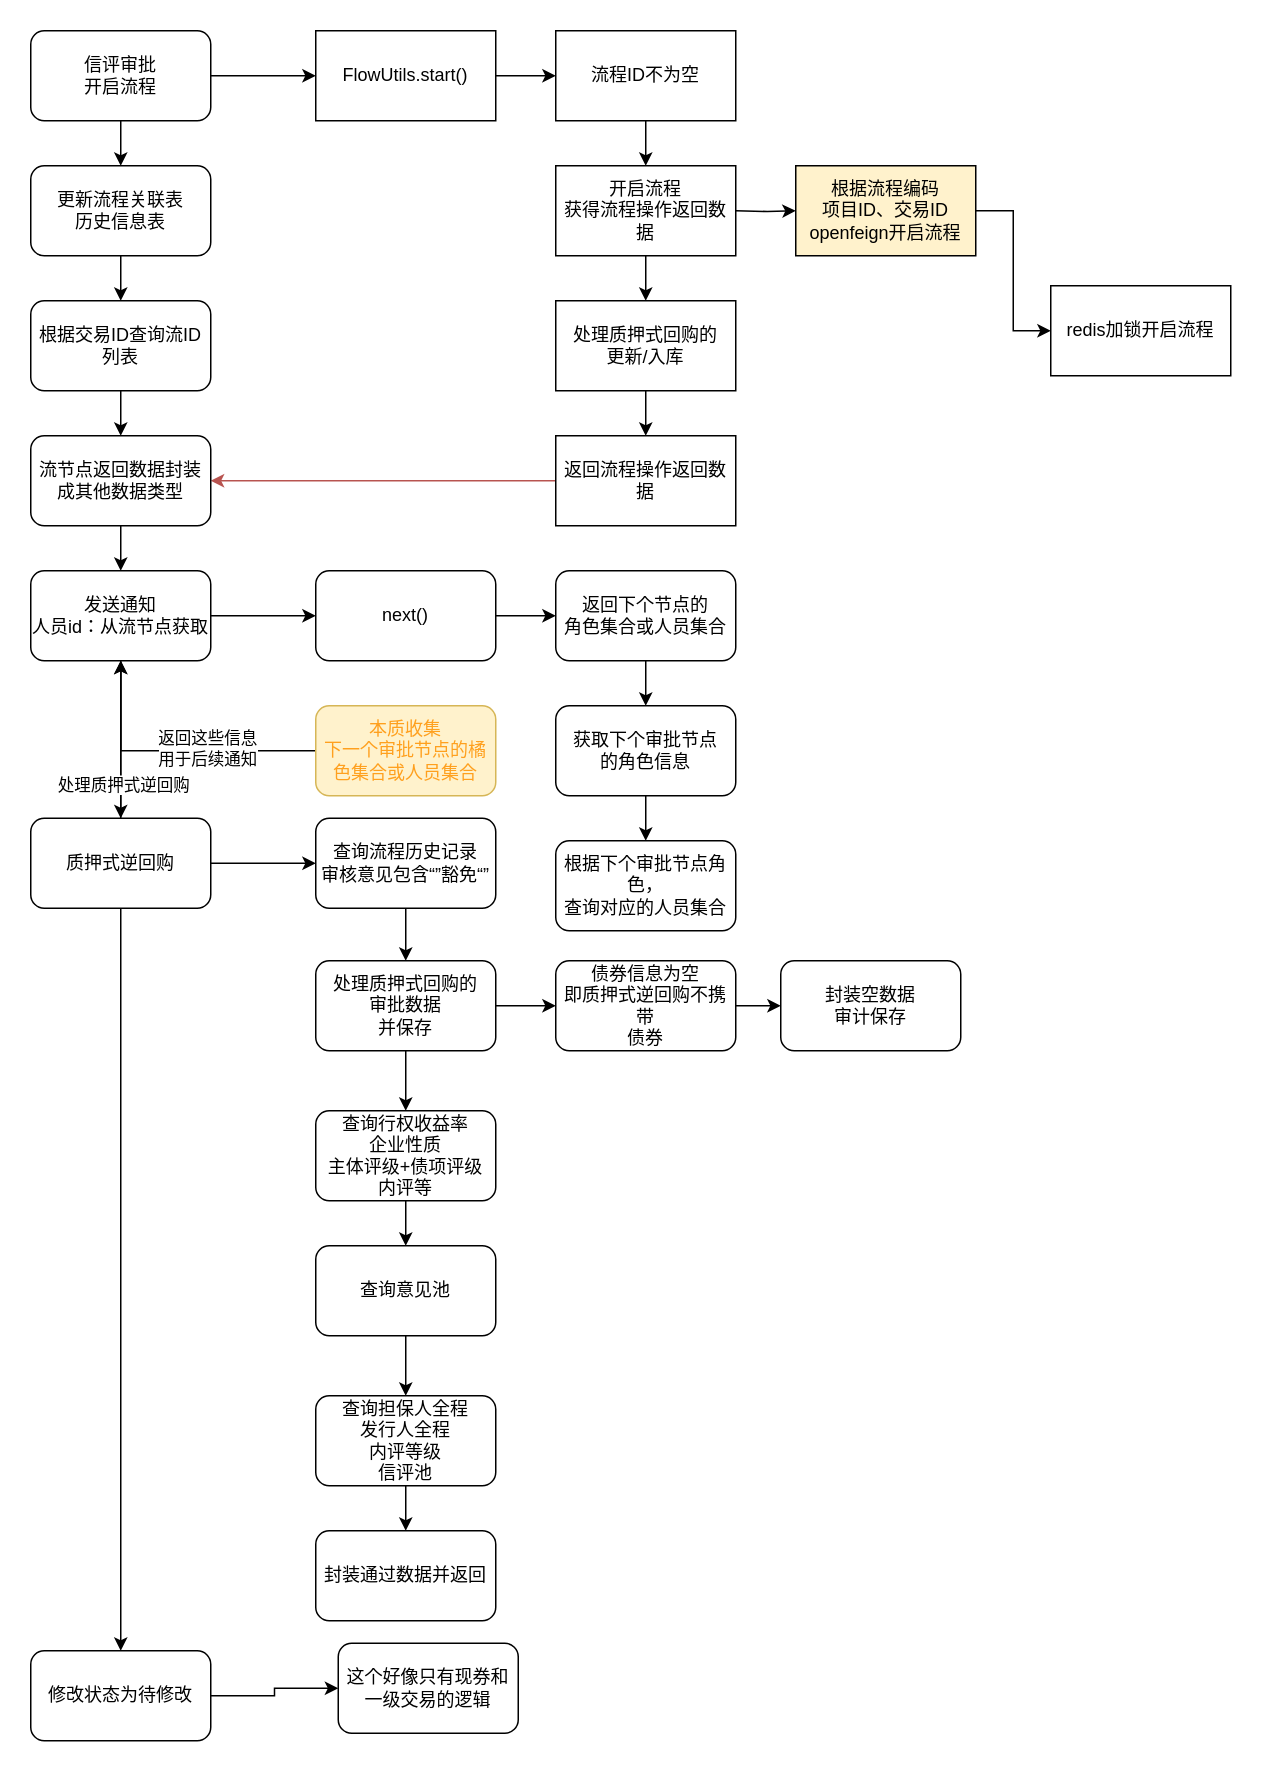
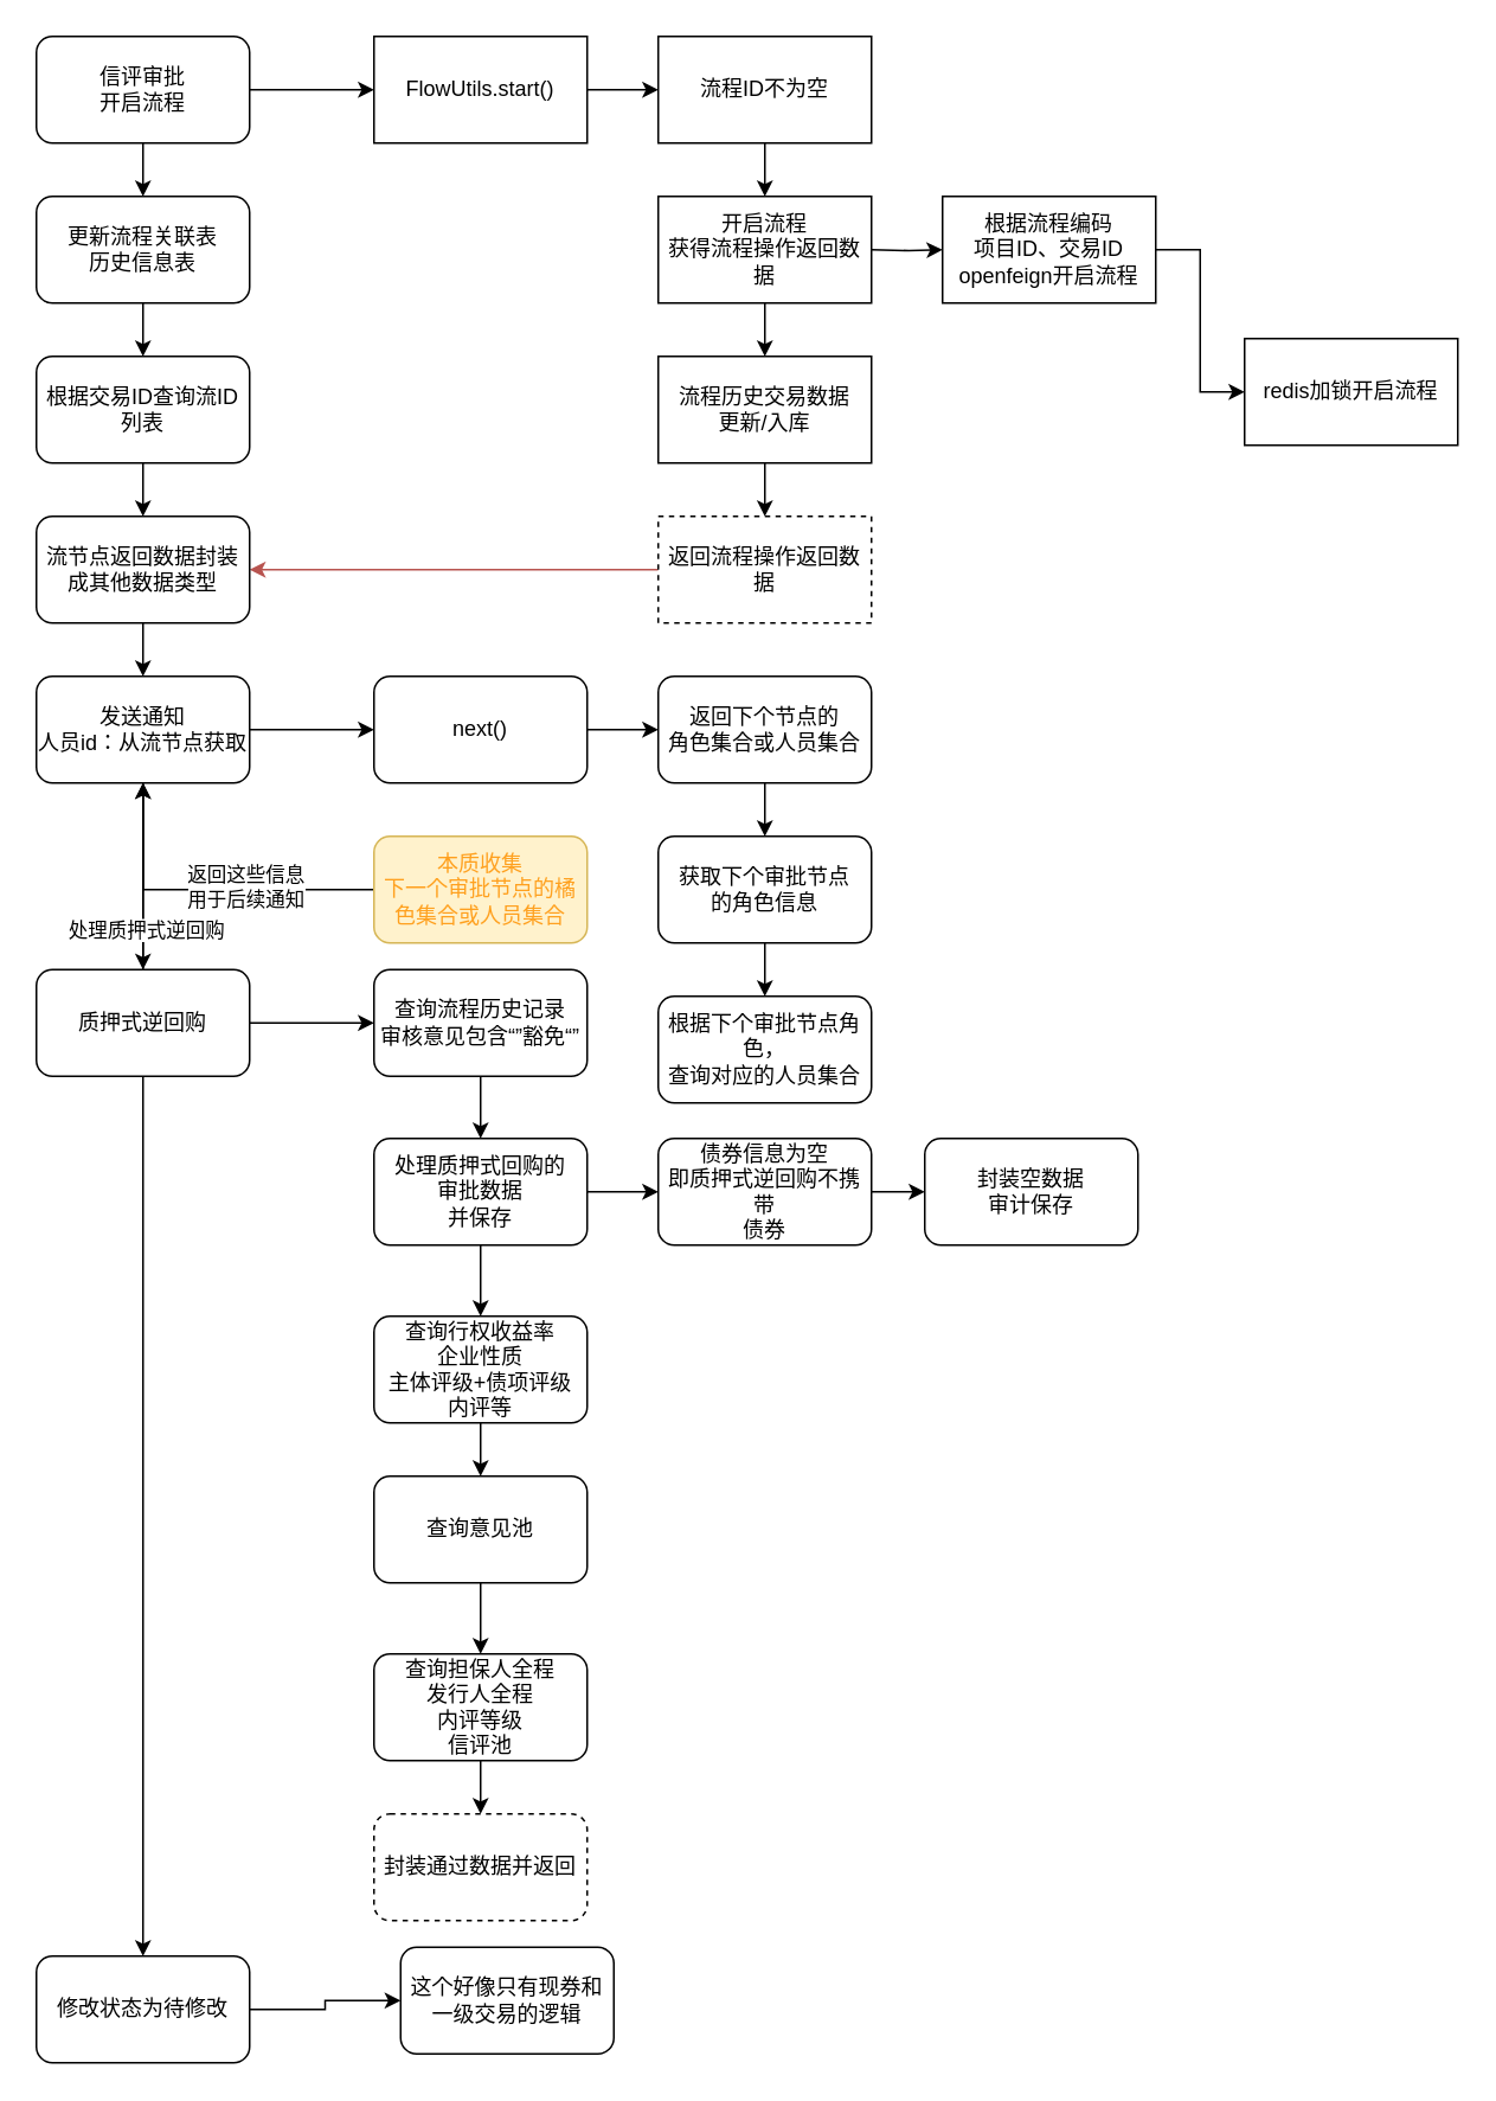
  <mxCell id="0" />
  <mxCell id="1" parent="0" />
  <mxCell id="2" style="edgeStyle=orthogonalEdgeStyle;rounded=0;orthogonalLoop=1;jettySize=auto;html=1;exitX=1;exitY=0.5;exitDx=0;exitDy=0;entryX=0;entryY=0.5;entryDx=0;entryDy=0;" edge="1" parent="1" source="4" target="6"><mxGeometry relative="1" as="geometry" /></mxCell>
  <mxCell id="3" value="" style="edgeStyle=orthogonalEdgeStyle;rounded=0;orthogonalLoop=1;jettySize=auto;html=1;" edge="1" parent="1" source="4" target="20"><mxGeometry relative="1" as="geometry" /></mxCell>
  <mxCell id="4" value="&lt;div&gt;信评审批&lt;/div&gt;开启流程" style="rounded=1;whiteSpace=wrap;html=1;" vertex="1" parent="1"><mxGeometry width="120" height="60" as="geometry" x="20" y="20" /></mxCell>
  <mxCell id="5" style="edgeStyle=orthogonalEdgeStyle;rounded=0;orthogonalLoop=1;jettySize=auto;html=1;exitX=1;exitY=0.5;exitDx=0;exitDy=0;" edge="1" parent="1" source="6"><mxGeometry relative="1" as="geometry"><mxPoint x="370" y="50" as="targetPoint" /></mxGeometry></mxCell>
  <mxCell id="6" value="FlowUtils.start()" style="rounded=0;whiteSpace=wrap;html=1;" vertex="1" parent="1"><mxGeometry x="210" width="120" height="60" as="geometry" y="20" /></mxCell>
  <mxCell id="7" style="edgeStyle=orthogonalEdgeStyle;rounded=0;orthogonalLoop=1;jettySize=auto;html=1;exitX=0.5;exitY=1;exitDx=0;exitDy=0;entryX=0.5;entryY=0;entryDx=0;entryDy=0;" edge="1" parent="1" source="8"><mxGeometry relative="1" as="geometry"><mxPoint x="430" y="110" as="targetPoint" /></mxGeometry></mxCell>
  <mxCell id="8" value="流程ID不为空" style="rounded=0;whiteSpace=wrap;html=1;" vertex="1" parent="1"><mxGeometry x="370" width="120" height="60" as="geometry" y="20" /></mxCell>
  <mxCell id="9" style="edgeStyle=orthogonalEdgeStyle;rounded=0;orthogonalLoop=1;jettySize=auto;html=1;exitX=1;exitY=0.5;exitDx=0;exitDy=0;entryX=0;entryY=0.5;entryDx=0;entryDy=0;" edge="1" parent="1" target="11"><mxGeometry relative="1" as="geometry"><mxPoint x="490" y="140" as="sourcePoint" /></mxGeometry></mxCell>
  <mxCell id="10" style="edgeStyle=orthogonalEdgeStyle;rounded=0;orthogonalLoop=1;jettySize=auto;html=1;exitX=1;exitY=0.5;exitDx=0;exitDy=0;entryX=0;entryY=0.5;entryDx=0;entryDy=0;" edge="1" parent="1" source="11" target="12"><mxGeometry relative="1" as="geometry" /></mxCell>
- <mxCell id="11" value="根据流程编码&lt;div&gt;项目ID、交易ID&lt;/div&gt;&lt;div&gt;openfeign开启流程&lt;/div&gt;" style="rounded=0;whiteSpace=wrap;html=1;fillColor=#fff2cc;" vertex="1" parent="1"><mxGeometry x="530" y="110" width="120" height="60" as="geometry" /></mxCell>
+ <mxCell id="11" value="根据流程编码&lt;div&gt;项目ID、交易ID&lt;/div&gt;&lt;div&gt;openfeign开启流程&lt;/div&gt;" style="rounded=0;whiteSpace=wrap;html=1;" vertex="1" parent="1"><mxGeometry x="530" y="110" width="120" height="60" as="geometry" /></mxCell>
  <mxCell id="12" value="redis加锁开启流程" style="rounded=0;whiteSpace=wrap;html=1;" vertex="1" parent="1"><mxGeometry x="700" y="190" width="120" height="60" as="geometry" /></mxCell>
  <mxCell id="13" style="edgeStyle=orthogonalEdgeStyle;rounded=0;orthogonalLoop=1;jettySize=auto;html=1;exitX=0.5;exitY=1;exitDx=0;exitDy=0;entryX=0.5;entryY=0;entryDx=0;entryDy=0;" edge="1" parent="1" source="14" target="16"><mxGeometry relative="1" as="geometry" /></mxCell>
  <mxCell id="14" value="&lt;div&gt;开启流程&lt;/div&gt;获得流程操作返回数据" style="rounded=0;whiteSpace=wrap;html=1;" vertex="1" parent="1"><mxGeometry x="370" y="110" width="120" height="60" as="geometry" /></mxCell>
  <mxCell id="15" value="" style="edgeStyle=orthogonalEdgeStyle;rounded=0;orthogonalLoop=1;jettySize=auto;html=1;" edge="1" parent="1" source="16" target="18"><mxGeometry relative="1" as="geometry" /></mxCell>
- <mxCell id="16" value="处理质押式回购的&lt;div&gt;更新/入库&lt;/div&gt;" style="rounded=0;whiteSpace=wrap;html=1;" vertex="1" parent="1"><mxGeometry x="370" y="200" width="120" height="60" as="geometry" /></mxCell>
+ <mxCell id="16" value="流程历史交易数据&lt;div&gt;更新/入库&lt;/div&gt;" style="rounded=0;whiteSpace=wrap;html=1;" vertex="1" parent="1"><mxGeometry x="370" y="200" width="120" height="60" as="geometry" /></mxCell>
  <mxCell id="17" style="edgeStyle=orthogonalEdgeStyle;rounded=0;orthogonalLoop=1;jettySize=auto;html=1;exitX=0;exitY=0.5;exitDx=0;exitDy=0;entryX=1;entryY=0.5;entryDx=0;entryDy=0;fillColor=#f8cecc;strokeColor=#b85450;" edge="1" parent="1" source="18" target="24"><mxGeometry relative="1" as="geometry" /></mxCell>
- <mxCell id="18" value="返回流程操作返回数据" style="whiteSpace=wrap;html=1;rounded=0;" vertex="1" parent="1"><mxGeometry x="370" y="290" width="120" height="60" as="geometry" /></mxCell>
+ <mxCell id="18" value="返回流程操作返回数据" style="whiteSpace=wrap;html=1;rounded=0;dashed=1;" vertex="1" parent="1"><mxGeometry x="370" y="290" width="120" height="60" as="geometry" /></mxCell>
  <mxCell id="19" value="" style="edgeStyle=orthogonalEdgeStyle;rounded=0;orthogonalLoop=1;jettySize=auto;html=1;" edge="1" parent="1" source="20" target="22"><mxGeometry relative="1" as="geometry" /></mxCell>
  <mxCell id="20" value="更新流程关联表&lt;div&gt;历史信息表&lt;/div&gt;" style="whiteSpace=wrap;html=1;rounded=1;" vertex="1" parent="1"><mxGeometry y="110" width="120" height="60" as="geometry" x="20" /></mxCell>
  <mxCell id="21" value="" style="edgeStyle=orthogonalEdgeStyle;rounded=0;orthogonalLoop=1;jettySize=auto;html=1;" edge="1" parent="1" source="22" target="24"><mxGeometry relative="1" as="geometry" /></mxCell>
  <mxCell id="22" value="根据交易ID查询流ID&lt;div&gt;列表&lt;/div&gt;" style="whiteSpace=wrap;html=1;rounded=1;" vertex="1" parent="1"><mxGeometry y="200" width="120" height="60" as="geometry" x="20" /></mxCell>
  <mxCell id="23" value="" style="edgeStyle=orthogonalEdgeStyle;rounded=0;orthogonalLoop=1;jettySize=auto;html=1;" edge="1" parent="1" source="24" target="27"><mxGeometry relative="1" as="geometry" /></mxCell>
  <mxCell id="24" value="流节点返回数据封装成其他数据类型" style="whiteSpace=wrap;html=1;rounded=1;" vertex="1" parent="1"><mxGeometry y="290" width="120" height="60" as="geometry" x="20" /></mxCell>
  <mxCell id="25" value="" style="edgeStyle=orthogonalEdgeStyle;rounded=0;orthogonalLoop=1;jettySize=auto;html=1;" edge="1" parent="1" source="27" target="29"><mxGeometry relative="1" as="geometry" /></mxCell>
  <mxCell id="26" value="" style="edgeStyle=orthogonalEdgeStyle;rounded=0;orthogonalLoop=1;jettySize=auto;html=1;" edge="1" parent="1" source="27" target="42"><mxGeometry relative="1" as="geometry" /></mxCell>
  <mxCell id="27" value="发送通知&lt;div&gt;人员id：从流节点获取&lt;/div&gt;" style="whiteSpace=wrap;html=1;rounded=1;" vertex="1" parent="1"><mxGeometry y="380" width="120" height="60" as="geometry" x="20" /></mxCell>
  <mxCell id="28" value="" style="edgeStyle=orthogonalEdgeStyle;rounded=0;orthogonalLoop=1;jettySize=auto;html=1;" edge="1" parent="1" source="29" target="31"><mxGeometry relative="1" as="geometry" /></mxCell>
  <mxCell id="29" value="next()" style="whiteSpace=wrap;html=1;rounded=1;" vertex="1" parent="1"><mxGeometry x="210" y="380" width="120" height="60" as="geometry" /></mxCell>
  <mxCell id="30" value="" style="edgeStyle=orthogonalEdgeStyle;rounded=0;orthogonalLoop=1;jettySize=auto;html=1;" edge="1" parent="1" source="31" target="33"><mxGeometry relative="1" as="geometry" /></mxCell>
  <mxCell id="31" value="返回下个节点的&lt;div&gt;角色集合或人员集合&lt;/div&gt;" style="whiteSpace=wrap;html=1;rounded=1;" vertex="1" parent="1"><mxGeometry x="370" y="380" width="120" height="60" as="geometry" /></mxCell>
  <mxCell id="32" value="" style="edgeStyle=orthogonalEdgeStyle;rounded=0;orthogonalLoop=1;jettySize=auto;html=1;" edge="1" parent="1" source="33" target="34"><mxGeometry relative="1" as="geometry" /></mxCell>
  <mxCell id="33" value="获取下个审批节点&lt;div&gt;的角色信息&lt;/div&gt;" style="whiteSpace=wrap;html=1;rounded=1;" vertex="1" parent="1"><mxGeometry x="370" y="470" width="120" height="60" as="geometry" /></mxCell>
  <mxCell id="34" value="根据下个审批节点角色，&lt;div&gt;查询对应的人员集合&lt;/div&gt;" style="whiteSpace=wrap;html=1;rounded=1;" vertex="1" parent="1"><mxGeometry x="370" y="560" width="120" height="60" as="geometry" /></mxCell>
  <mxCell id="35" style="edgeStyle=orthogonalEdgeStyle;rounded=0;orthogonalLoop=1;jettySize=auto;html=1;exitX=0;exitY=0.5;exitDx=0;exitDy=0;entryX=0.5;entryY=1;entryDx=0;entryDy=0;" edge="1" parent="1" source="37" target="27"><mxGeometry relative="1" as="geometry" /></mxCell>
  <mxCell id="36" value="返回这些信息&lt;div&gt;用于后续通知&lt;/div&gt;" style="edgeLabel;html=1;align=center;verticalAlign=middle;resizable=0;points=[];" vertex="1" connectable="0" parent="35"><mxGeometry x="-0.23" y="-2" relative="1" as="geometry"><mxPoint as="offset" /></mxGeometry></mxCell>
  <mxCell id="37" value="&lt;font style=&quot;&quot;&gt;本质收集&lt;/font&gt;&lt;div&gt;&lt;font style=&quot;&quot;&gt;下一个审批节点的橘色集合或人员集合&lt;/font&gt;&lt;/div&gt;" style="whiteSpace=wrap;html=1;rounded=1;fillColor=#fff2cc;strokeColor=#d6b656;fontColor=#FFA01E;" vertex="1" parent="1"><mxGeometry x="210" y="470" width="120" height="60" as="geometry" /></mxCell>
  <mxCell id="38" value="" style="edgeStyle=orthogonalEdgeStyle;rounded=0;orthogonalLoop=1;jettySize=auto;html=1;" edge="1" parent="1" source="42" target="27"><mxGeometry relative="1" as="geometry" /></mxCell>
  <mxCell id="39" value="处理质押式逆回购" style="edgeLabel;html=1;align=center;verticalAlign=middle;resizable=0;points=[];" vertex="1" connectable="0" parent="38"><mxGeometry x="-0.556" y="-1" relative="1" as="geometry"><mxPoint as="offset" /></mxGeometry></mxCell>
  <mxCell id="40" value="" style="edgeStyle=orthogonalEdgeStyle;rounded=0;orthogonalLoop=1;jettySize=auto;html=1;" edge="1" parent="1" source="42" target="44"><mxGeometry relative="1" as="geometry" /></mxCell>
  <mxCell id="41" value="" style="edgeStyle=orthogonalEdgeStyle;rounded=0;orthogonalLoop=1;jettySize=auto;html=1;" edge="1" parent="1" source="42" target="59"><mxGeometry relative="1" as="geometry" /></mxCell>
  <mxCell id="42" value="质押式逆回购" style="whiteSpace=wrap;html=1;rounded=1;" vertex="1" parent="1"><mxGeometry y="545" width="120" height="60" as="geometry" x="20" /></mxCell>
  <mxCell id="43" value="" style="edgeStyle=orthogonalEdgeStyle;rounded=0;orthogonalLoop=1;jettySize=auto;html=1;" edge="1" parent="1" source="44" target="47"><mxGeometry relative="1" as="geometry" /></mxCell>
  <mxCell id="44" value="查询流程历史记录&lt;div&gt;审核意见包含“”豁免“”&lt;/div&gt;" style="whiteSpace=wrap;html=1;rounded=1;" vertex="1" parent="1"><mxGeometry x="210" y="545" width="120" height="60" as="geometry" /></mxCell>
  <mxCell id="45" value="" style="edgeStyle=orthogonalEdgeStyle;rounded=0;orthogonalLoop=1;jettySize=auto;html=1;" edge="1" parent="1" source="47" target="49"><mxGeometry relative="1" as="geometry" /></mxCell>
  <mxCell id="46" value="" style="edgeStyle=orthogonalEdgeStyle;rounded=0;orthogonalLoop=1;jettySize=auto;html=1;" edge="1" parent="1" source="47" target="52"><mxGeometry relative="1" as="geometry" /></mxCell>
  <mxCell id="47" value="处理质押式回购的&lt;div&gt;审批数据&lt;/div&gt;&lt;div&gt;并保存&lt;/div&gt;" style="whiteSpace=wrap;html=1;rounded=1;" vertex="1" parent="1"><mxGeometry x="210" y="640" width="120" height="60" as="geometry" /></mxCell>
  <mxCell id="48" value="" style="edgeStyle=orthogonalEdgeStyle;rounded=0;orthogonalLoop=1;jettySize=auto;html=1;" edge="1" parent="1" source="49" target="50"><mxGeometry relative="1" as="geometry" /></mxCell>
  <mxCell id="49" value="债券信息为空&lt;div&gt;即质押式逆回购不携带&lt;/div&gt;&lt;div&gt;债券&lt;/div&gt;" style="whiteSpace=wrap;html=1;rounded=1;" vertex="1" parent="1"><mxGeometry x="370" y="640" width="120" height="60" as="geometry" /></mxCell>
  <mxCell id="50" value="封装空数据&lt;div&gt;审计保存&lt;/div&gt;" style="whiteSpace=wrap;html=1;rounded=1;" vertex="1" parent="1"><mxGeometry x="520" y="640" width="120" height="60" as="geometry" /></mxCell>
  <mxCell id="51" value="" style="edgeStyle=orthogonalEdgeStyle;rounded=0;orthogonalLoop=1;jettySize=auto;html=1;" edge="1" parent="1" source="52" target="54"><mxGeometry relative="1" as="geometry" /></mxCell>
  <mxCell id="52" value="查询行权收益率&lt;div&gt;企业性质&lt;/div&gt;&lt;div&gt;主体评级+债项评级&lt;/div&gt;&lt;div&gt;内评等&lt;/div&gt;" style="whiteSpace=wrap;html=1;rounded=1;" vertex="1" parent="1"><mxGeometry x="210" y="740" width="120" height="60" as="geometry" /></mxCell>
  <mxCell id="53" value="" style="edgeStyle=orthogonalEdgeStyle;rounded=0;orthogonalLoop=1;jettySize=auto;html=1;" edge="1" parent="1" source="54" target="56"><mxGeometry relative="1" as="geometry" /></mxCell>
  <mxCell id="54" value="查询意见池" style="whiteSpace=wrap;html=1;rounded=1;" vertex="1" parent="1"><mxGeometry x="210" y="830" width="120" height="60" as="geometry" /></mxCell>
  <mxCell id="55" value="" style="edgeStyle=orthogonalEdgeStyle;rounded=0;orthogonalLoop=1;jettySize=auto;html=1;" edge="1" parent="1" source="56" target="57"><mxGeometry relative="1" as="geometry" /></mxCell>
  <mxCell id="56" value="查询担保人全程&lt;div&gt;发行人全程&lt;/div&gt;&lt;div&gt;内评等级&lt;/div&gt;&lt;div&gt;信评池&lt;/div&gt;" style="whiteSpace=wrap;html=1;rounded=1;" vertex="1" parent="1"><mxGeometry x="210" y="930" width="120" height="60" as="geometry" /></mxCell>
- <mxCell id="57" value="封装通过数据并返回" style="whiteSpace=wrap;html=1;rounded=1;" vertex="1" parent="1"><mxGeometry x="210" y="1020" width="120" height="60" as="geometry" /></mxCell>
+ <mxCell id="57" value="封装通过数据并返回" style="whiteSpace=wrap;html=1;rounded=1;dashed=1;" vertex="1" parent="1"><mxGeometry x="210" y="1020" width="120" height="60" as="geometry" /></mxCell>
  <mxCell id="58" value="" style="edgeStyle=orthogonalEdgeStyle;rounded=0;orthogonalLoop=1;jettySize=auto;html=1;" edge="1" parent="1" source="59" target="60"><mxGeometry relative="1" as="geometry" /></mxCell>
  <mxCell id="59" value="修改状态为待修改" style="whiteSpace=wrap;html=1;rounded=1;" vertex="1" parent="1"><mxGeometry y="1100" width="120" height="60" as="geometry" x="20" /></mxCell>
  <mxCell id="60" value="这个好像只有现券和一级交易的逻辑" style="whiteSpace=wrap;html=1;rounded=1;" vertex="1" parent="1"><mxGeometry x="225" y="1095" width="120" height="60" as="geometry" /></mxCell>
